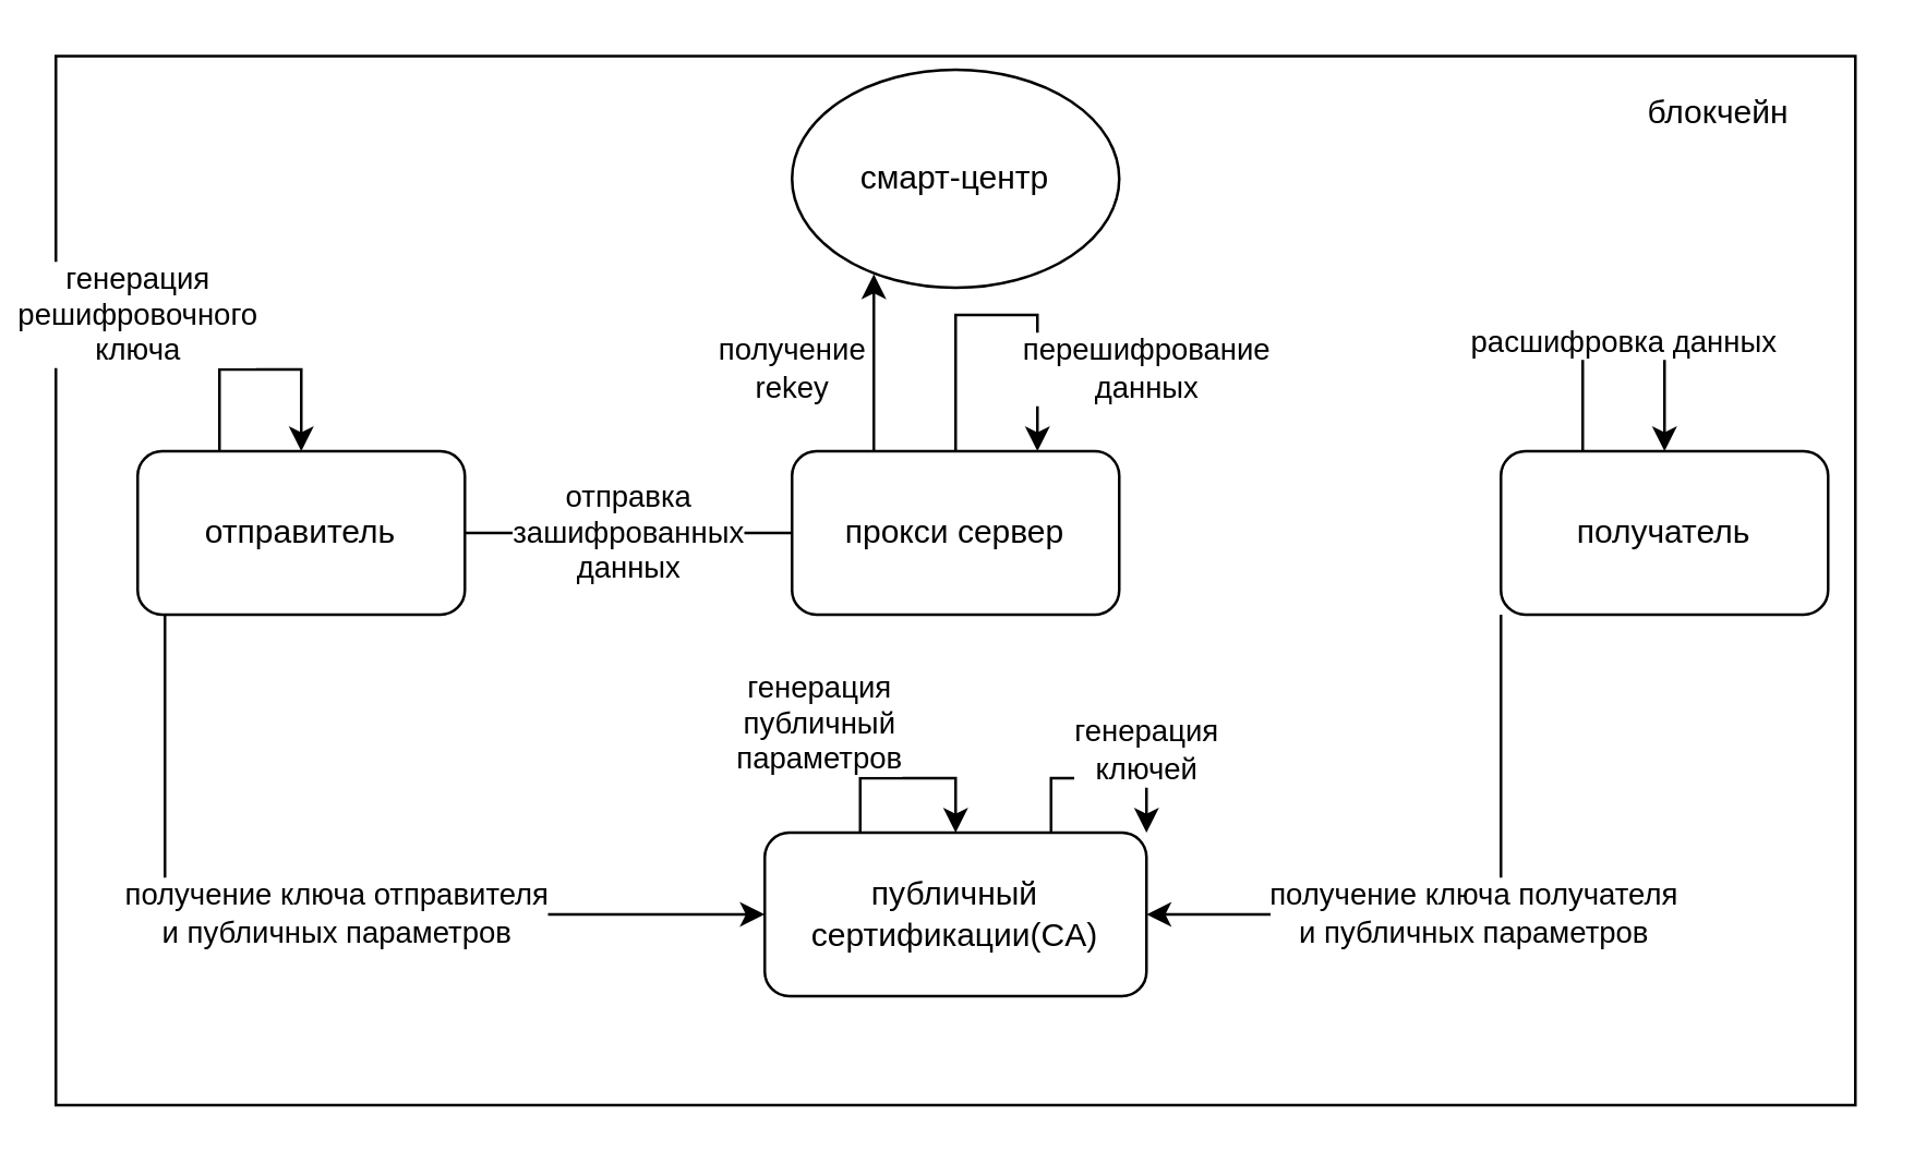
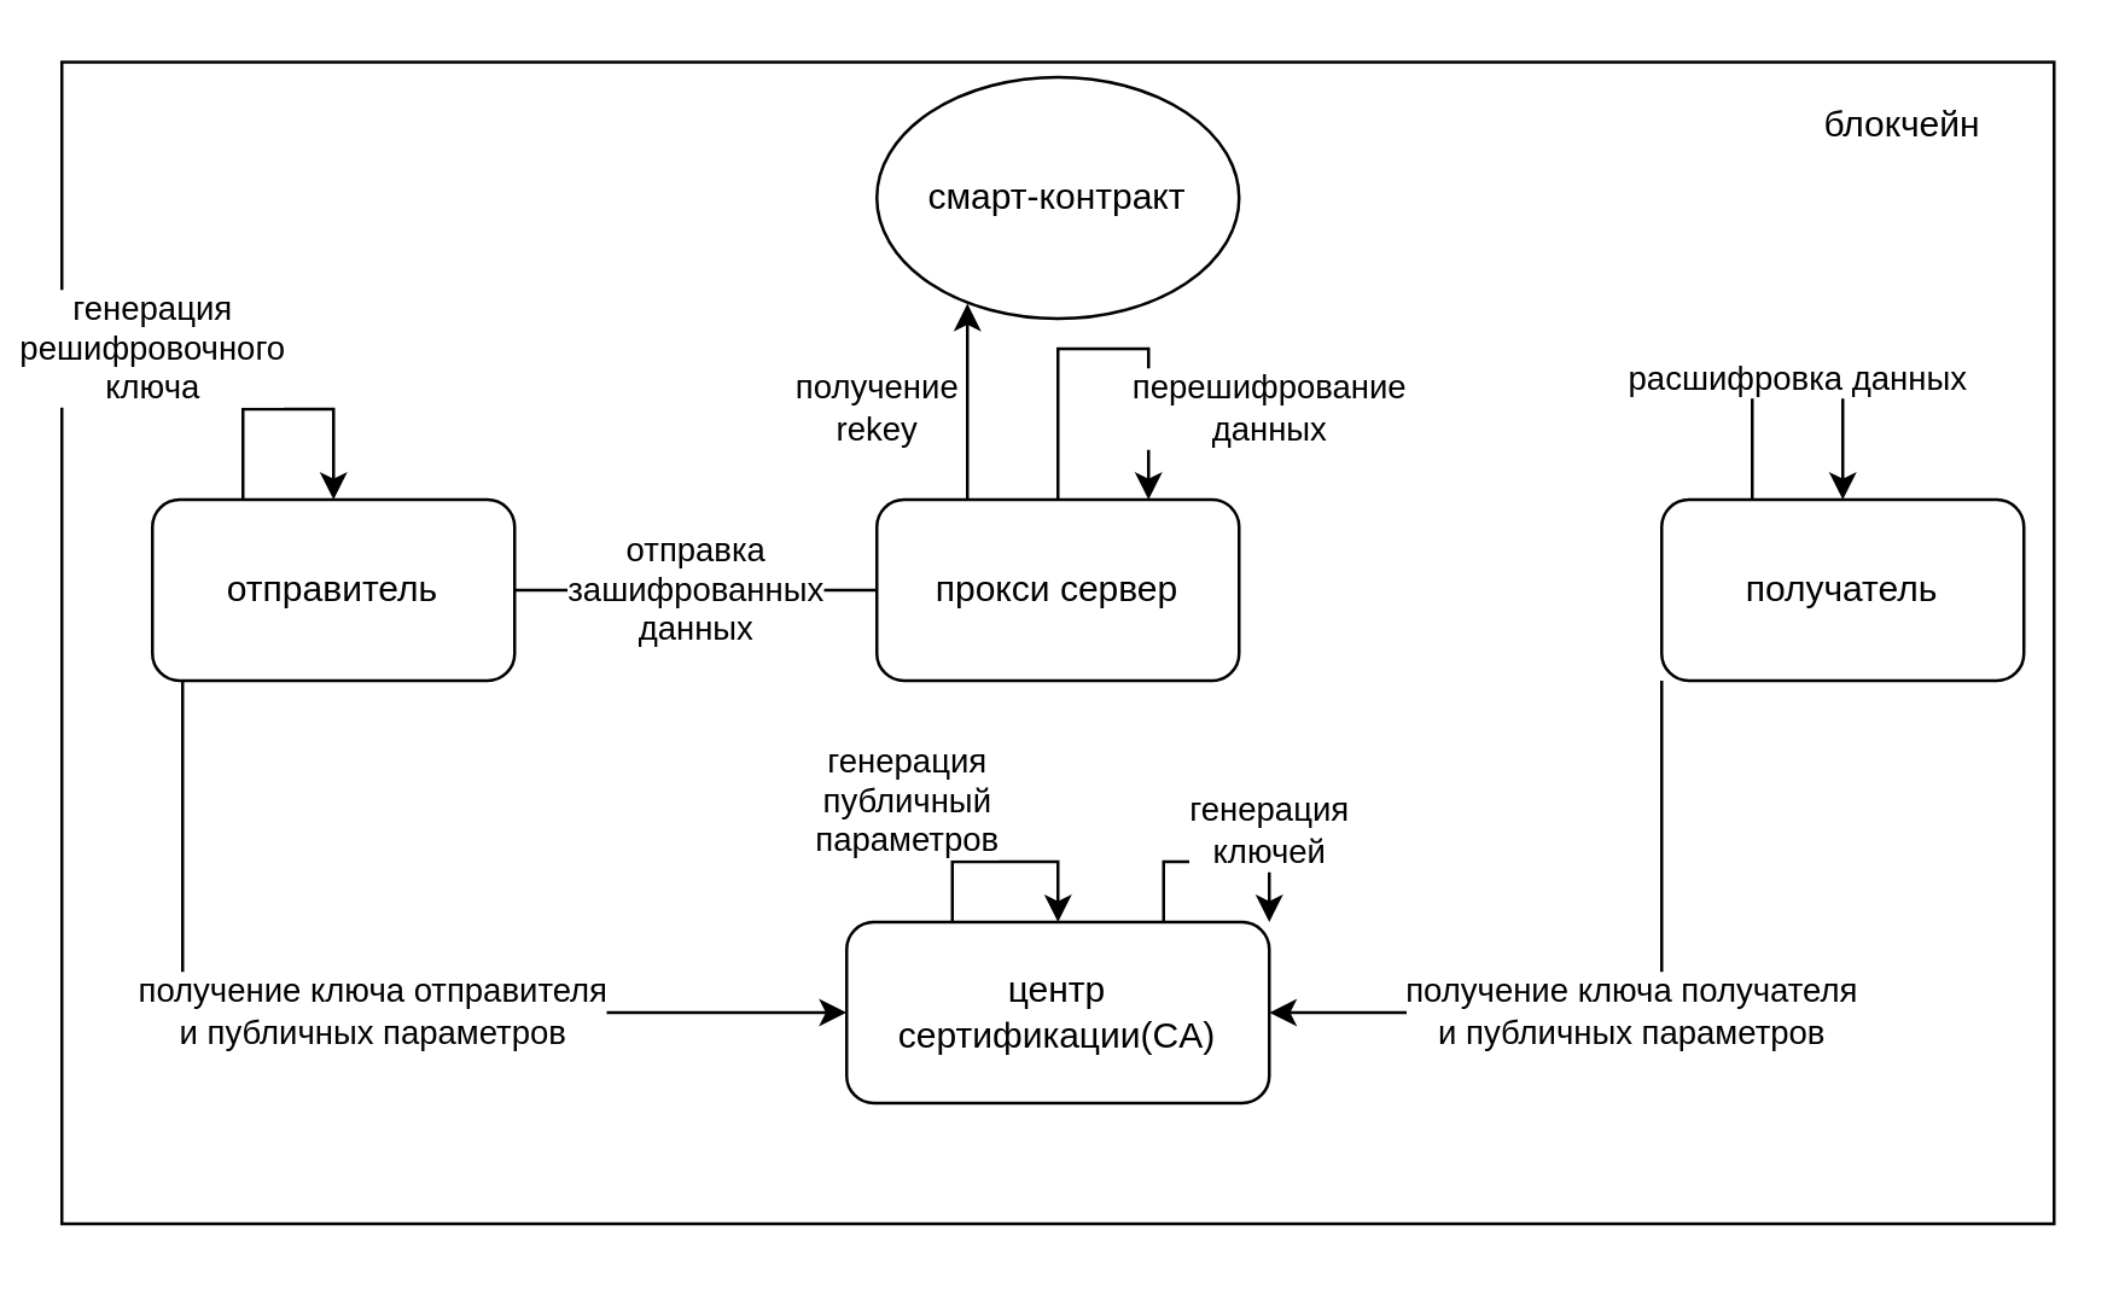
  <mxCell id="0" />
  <mxCell id="1" parent="0" />
  <mxCell id="2" value="&lt;blockquote style=&quot;margin: 0 0 0 40px; border: none; padding: 0px;&quot;&gt;&lt;blockquote style=&quot;margin: 0 0 0 40px; border: none; padding: 0px;&quot;&gt;&lt;blockquote style=&quot;margin: 0 0 0 40px; border: none; padding: 0px;&quot;&gt;&lt;blockquote style=&quot;margin: 0 0 0 40px; border: none; padding: 0px;&quot;&gt;&lt;blockquote style=&quot;margin: 0 0 0 40px; border: none; padding: 0px;&quot;&gt;&lt;blockquote style=&quot;margin: 0 0 0 40px; border: none; padding: 0px;&quot;&gt;&lt;blockquote style=&quot;margin: 0 0 0 40px; border: none; padding: 0px;&quot;&gt;&lt;blockquote style=&quot;margin: 0 0 0 40px; border: none; padding: 0px;&quot;&gt;&lt;blockquote style=&quot;margin: 0 0 0 40px; border: none; padding: 0px;&quot;&gt;&lt;blockquote style=&quot;margin: 0 0 0 40px; border: none; padding: 0px;&quot;&gt;&lt;blockquote style=&quot;margin: 0 0 0 40px; border: none; padding: 0px;&quot;&gt;&lt;blockquote style=&quot;margin: 0 0 0 40px; border: none; padding: 0px;&quot;&gt;&lt;blockquote style=&quot;margin: 0 0 0 40px; border: none; padding: 0px;&quot;&gt;&lt;blockquote style=&quot;margin: 0px 0px 0px 40px; border: none; padding: 0px 0px 345px;&quot;&gt;блокчейн&lt;/blockquote&gt;&lt;/blockquote&gt;&lt;/blockquote&gt;&lt;/blockquote&gt;&lt;/blockquote&gt;&lt;/blockquote&gt;&lt;/blockquote&gt;&lt;/blockquote&gt;&lt;/blockquote&gt;&lt;/blockquote&gt;&lt;/blockquote&gt;&lt;/blockquote&gt;&lt;/blockquote&gt;&lt;/blockquote&gt;" style="rounded=0;whiteSpace=wrap;html=1;" vertex="1" parent="1"><mxGeometry x="20" y="20" width="660" height="385" as="geometry" /></mxCell>
  <mxCell id="3" value="получение ключа отправителя&lt;div&gt;и публичных параметров&lt;/div&gt;" style="edgeStyle=orthogonalEdgeStyle;rounded=0;orthogonalLoop=1;jettySize=auto;html=1;exitX=0.5;exitY=1;exitDx=0;exitDy=0;entryX=0;entryY=0.5;entryDx=0;entryDy=0;" edge="1" parent="1" source="5" target="7"><mxGeometry x="0.25" relative="1" as="geometry"><Array as="points"><mxPoint x="60" y="205" /><mxPoint x="60" y="335" /></Array><mxPoint as="offset" /></mxGeometry></mxCell>
  <mxCell id="4" value="отправка&lt;div&gt;зашифрованных&lt;/div&gt;&lt;div&gt;данных&lt;/div&gt;" style="edgeStyle=orthogonalEdgeStyle;rounded=0;orthogonalLoop=1;jettySize=auto;html=1;exitX=1;exitY=0.5;exitDx=0;exitDy=0;entryX=0;entryY=0.5;entryDx=0;entryDy=0;endArrow=none;" edge="1" parent="1" source="5" target="6"><mxGeometry relative="1" as="geometry" /></mxCell>
  <mxCell id="5" value="отправитель" style="rounded=1;whiteSpace=wrap;html=1;" vertex="1" parent="1"><mxGeometry x="50" y="165" width="120" height="60" as="geometry" /></mxCell>
  <mxCell id="6" value="прокси сервер" style="rounded=1;whiteSpace=wrap;html=1;" vertex="1" parent="1"><mxGeometry x="290" y="165" width="120" height="60" as="geometry" /></mxCell>
- <mxCell id="7" value="публичный&lt;div&gt;сертификации(CA)&lt;/div&gt;" style="rounded=1;whiteSpace=wrap;html=1;" vertex="1" parent="1"><mxGeometry x="280" y="305" width="140" height="60" as="geometry" /></mxCell>
+ <mxCell id="7" value="центр&lt;div&gt;сертификации(CA)&lt;/div&gt;" style="rounded=1;whiteSpace=wrap;html=1;" vertex="1" parent="1"><mxGeometry x="280" y="305" width="140" height="60" as="geometry" /></mxCell>
  <mxCell id="8" value="получение ключа получателя&lt;div&gt;и публичных параметров&lt;/div&gt;" style="edgeStyle=orthogonalEdgeStyle;rounded=0;orthogonalLoop=1;jettySize=auto;html=1;exitX=0;exitY=1;exitDx=0;exitDy=0;entryX=1;entryY=0.5;entryDx=0;entryDy=0;" edge="1" parent="1" source="9" target="7"><mxGeometry relative="1" as="geometry" /></mxCell>
  <mxCell id="9" value="получатель" style="rounded=1;whiteSpace=wrap;html=1;" vertex="1" parent="1"><mxGeometry x="550" y="165" width="120" height="60" as="geometry" /></mxCell>
- <mxCell id="10" value="смарт-центр" style="ellipse;whiteSpace=wrap;html=1;" vertex="1" parent="1"><mxGeometry x="290" y="25" width="120" height="80" as="geometry" /></mxCell>
+ <mxCell id="10" value="смарт-контракт" style="ellipse;whiteSpace=wrap;html=1;" vertex="1" parent="1"><mxGeometry x="290" y="25" width="120" height="80" as="geometry" /></mxCell>
  <mxCell id="11" value="генерация&lt;div&gt;публичный&lt;/div&gt;&lt;div&gt;параметров&lt;/div&gt;" style="edgeStyle=orthogonalEdgeStyle;rounded=0;orthogonalLoop=1;jettySize=auto;html=1;exitX=0.25;exitY=0;exitDx=0;exitDy=0;entryX=0.5;entryY=0;entryDx=0;entryDy=0;" edge="1" parent="1" source="7" target="7"><mxGeometry x="-0.467" y="25" relative="1" as="geometry"><Array as="points"><mxPoint x="315" y="285" /><mxPoint x="350" y="285" /></Array><mxPoint x="-15" y="5" as="offset" /></mxGeometry></mxCell>
  <mxCell id="12" value="генерация&lt;div&gt;ключей&lt;/div&gt;" style="edgeStyle=orthogonalEdgeStyle;rounded=0;orthogonalLoop=1;jettySize=auto;html=1;exitX=0.75;exitY=0;exitDx=0;exitDy=0;entryX=1;entryY=0;entryDx=0;entryDy=0;" edge="1" parent="1" source="7" target="7"><mxGeometry x="0.467" y="-10" relative="1" as="geometry"><Array as="points"><mxPoint x="385" y="285" /><mxPoint x="420" y="285" /></Array><mxPoint x="10" y="-10" as="offset" /></mxGeometry></mxCell>
  <mxCell id="13" value="генерация&lt;div&gt;решифровочного&lt;/div&gt;&lt;div&gt;ключа&lt;/div&gt;" style="edgeStyle=orthogonalEdgeStyle;rounded=0;orthogonalLoop=1;jettySize=auto;html=1;exitX=0.25;exitY=0;exitDx=0;exitDy=0;entryX=0.5;entryY=0;entryDx=0;entryDy=0;" edge="1" parent="1" source="5" target="5"><mxGeometry x="-0.333" y="36" relative="1" as="geometry"><Array as="points"><mxPoint x="80" y="135" /><mxPoint x="110" y="135" /></Array><mxPoint x="-30" y="16" as="offset" /></mxGeometry></mxCell>
  <mxCell id="14" value="перешифрование&lt;div&gt;данных&lt;/div&gt;" style="edgeStyle=orthogonalEdgeStyle;rounded=0;orthogonalLoop=1;jettySize=auto;html=1;exitX=0.5;exitY=0;exitDx=0;exitDy=0;entryX=0.75;entryY=0;entryDx=0;entryDy=0;" edge="1" parent="1" source="6" target="6"><mxGeometry x="0.538" y="40" relative="1" as="geometry"><Array as="points"><mxPoint x="350" y="115" /><mxPoint x="380" y="115" /></Array><mxPoint as="offset" /></mxGeometry></mxCell>
  <mxCell id="15" value="расшифровка данных" style="edgeStyle=orthogonalEdgeStyle;rounded=0;orthogonalLoop=1;jettySize=auto;html=1;exitX=0.25;exitY=0;exitDx=0;exitDy=0;entryX=0.5;entryY=0;entryDx=0;entryDy=0;" edge="1" parent="1" source="9" target="9"><mxGeometry relative="1" as="geometry"><Array as="points"><mxPoint x="580" y="125" /><mxPoint x="610" y="125" /></Array></mxGeometry></mxCell>
  <mxCell id="16" value="получение&lt;div&gt;rekey&lt;/div&gt;" style="edgeStyle=orthogonalEdgeStyle;rounded=0;orthogonalLoop=1;jettySize=auto;html=1;exitX=0.25;exitY=0;exitDx=0;exitDy=0;entryX=0.25;entryY=0.938;entryDx=0;entryDy=0;entryPerimeter=0;" edge="1" parent="1" source="6" target="10"><mxGeometry x="-0.076" y="30" relative="1" as="geometry"><mxPoint as="offset" /></mxGeometry></mxCell>
